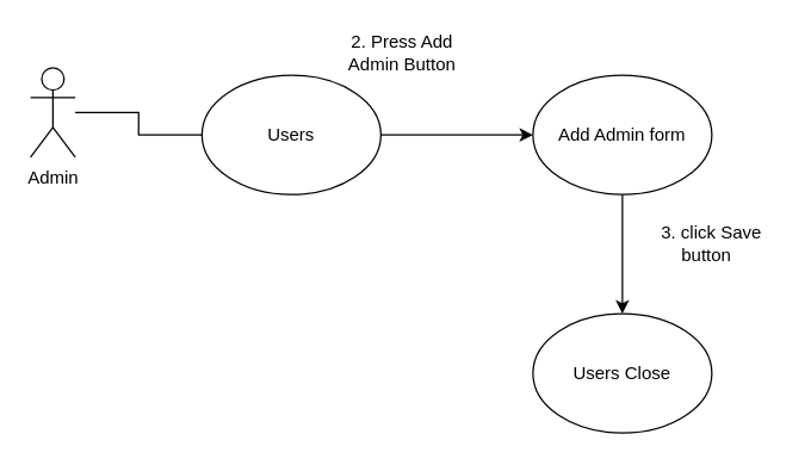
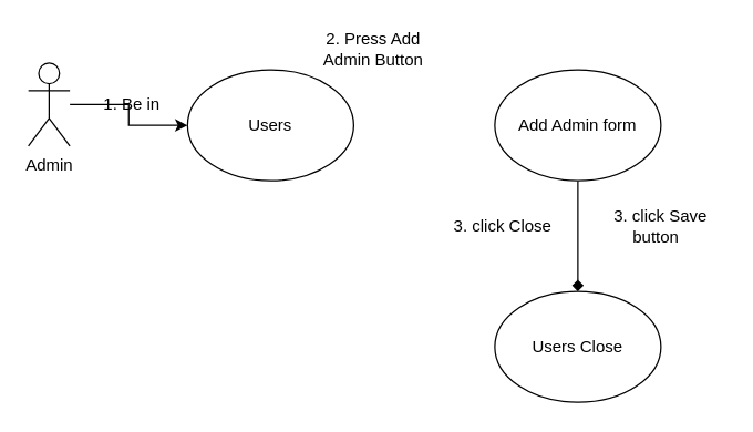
  <mxCell id="0" />
  <mxCell id="1" parent="0" />
- <mxCell id="2" style="edgeStyle=orthogonalEdgeStyle;rounded=0;orthogonalLoop=1;jettySize=auto;html=1;entryX=0;entryY=0.5;entryDx=0;entryDy=0;endArrow=none;" edge="1" parent="1" source="3" target="5"><mxGeometry relative="1" as="geometry" /></mxCell>
+ <mxCell id="2" style="edgeStyle=orthogonalEdgeStyle;rounded=0;orthogonalLoop=1;jettySize=auto;html=1;entryX=0;entryY=0.5;entryDx=0;entryDy=0;" edge="1" parent="1" source="3" target="5"><mxGeometry relative="1" as="geometry" /></mxCell>
  <mxCell id="3" value="Admin" style="shape=umlActor;verticalLabelPosition=bottom;verticalAlign=top;html=1;outlineConnect=0;" vertex="1" parent="1"><mxGeometry x="20" y="45" width="30" height="60" as="geometry" /></mxCell>
- <mxCell id="4" style="edgeStyle=orthogonalEdgeStyle;rounded=0;orthogonalLoop=1;jettySize=auto;html=1;entryX=0;entryY=0.5;entryDx=0;entryDy=0;" edge="1" parent="1" source="5" target="7"><mxGeometry relative="1" as="geometry" /></mxCell>
  <mxCell id="5" value="Users" style="ellipse;whiteSpace=wrap;html=1;" vertex="1" parent="1"><mxGeometry x="135" y="50" width="120" height="80" as="geometry" /></mxCell>
- <mxCell id="6" style="edgeStyle=orthogonalEdgeStyle;rounded=0;orthogonalLoop=1;jettySize=auto;html=1;exitX=0.5;exitY=1;exitDx=0;exitDy=0;entryX=0.5;entryY=0;entryDx=0;entryDy=0;" edge="1" parent="1" source="7" target="12"><mxGeometry relative="1" as="geometry" /></mxCell>
+ <mxCell id="6" style="edgeStyle=orthogonalEdgeStyle;rounded=0;orthogonalLoop=1;jettySize=auto;html=1;exitX=0.5;exitY=1;exitDx=0;exitDy=0;entryX=0.5;entryY=0;entryDx=0;entryDy=0;endArrow=diamond;" edge="1" parent="1" source="7" target="12"><mxGeometry relative="1" as="geometry" /></mxCell>
  <mxCell id="7" value="&lt;font face=&quot;helvetica&quot;&gt;Add Admin form&lt;/font&gt;" style="ellipse;whiteSpace=wrap;html=1;" vertex="1" parent="1"><mxGeometry x="357" y="50" width="120" height="80" as="geometry" /></mxCell>
+ <mxCell id="8" value="1. Be in" style="text;html=1;strokeColor=none;fillColor=none;align=center;verticalAlign=middle;whiteSpace=wrap;rounded=0;" vertex="1" parent="1"><mxGeometry x="65" y="60" width="60" height="30" as="geometry" /></mxCell>
  <mxCell id="9" value="2.&amp;nbsp;Press Add Admin Button" style="text;html=1;strokeColor=none;fillColor=none;align=center;verticalAlign=middle;whiteSpace=wrap;rounded=0;" vertex="1" parent="1"><mxGeometry x="228" y="20" width="83" height="30" as="geometry" /></mxCell>
  <mxCell id="10" value="3. click Save button&amp;nbsp;&amp;nbsp;" style="text;html=1;strokeColor=none;fillColor=none;align=center;verticalAlign=middle;whiteSpace=wrap;rounded=0;" vertex="1" parent="1"><mxGeometry x="432" y="140" width="90" height="45" as="geometry" /></mxCell>
+ <mxCell id="11" value="3. click Close" style="text;html=1;strokeColor=none;fillColor=none;align=center;verticalAlign=middle;whiteSpace=wrap;rounded=0;" vertex="1" parent="1"><mxGeometry x="318" y="140" width="90" height="45" as="geometry" /></mxCell>
  <mxCell id="12" value="&lt;font face=&quot;helvetica&quot;&gt;Users Close&lt;/font&gt;" style="ellipse;whiteSpace=wrap;html=1;" vertex="1" parent="1"><mxGeometry x="357" y="210" width="120" height="80" as="geometry" /></mxCell>
